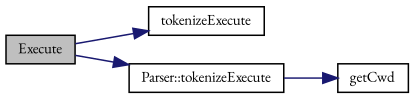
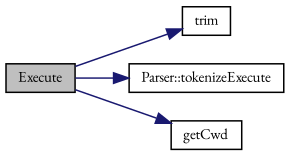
  digraph {
    fontname="EB Garamond"
    rankdir=LR
    node [color=black fillcolor=white fontname="EB Garamond" fontsize=10 shape=record style=filled]
    edge [color=midnightblue fontname="EB Garamond" fontsize=10 labelfontname=Helvetica labelfontsize=10 style=solid]
    n1 [fillcolor=grey75 fontcolor=black height=0.2 label=Execute width=0.4]
-   n2 [height=0.2 label=tokenizeExecute width=0.4]
+   n2 [height=0.2 label=trim width=0.4]
    n3 [height=0.2 label="Parser::tokenizeExecute" width=0.4]
    n4 [height=0.2 label=getCwd width=0.4]
    n1 -> n2
    n1 -> n3
-   n3 -> n4
+   n1 -> n4
  }
